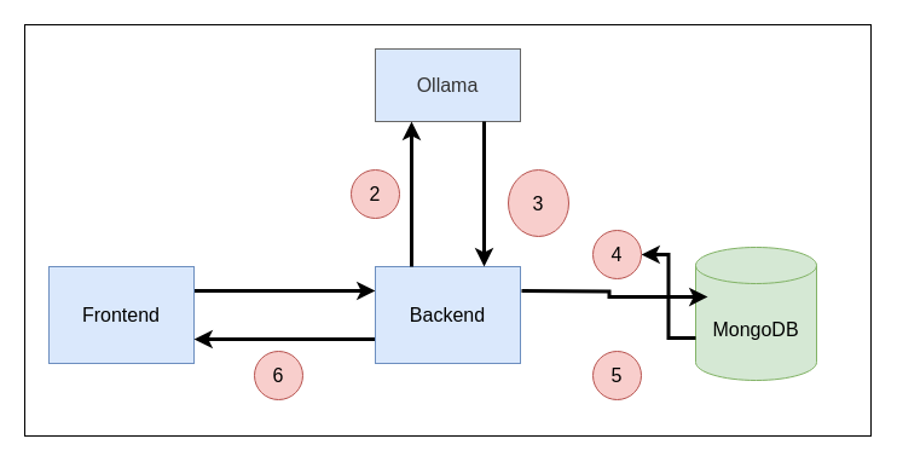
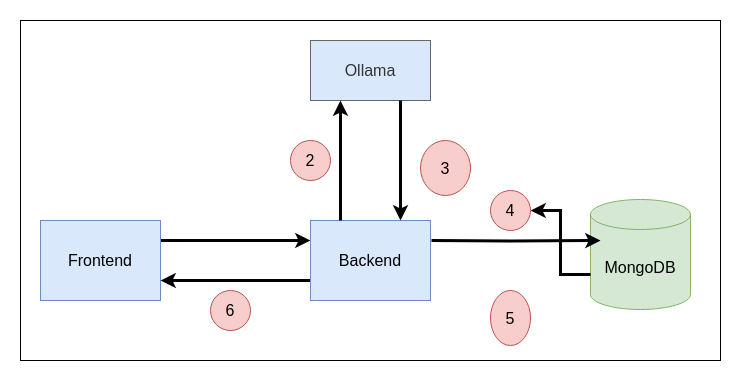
  <mxCell id="0" />
  <mxCell id="1" parent="0" />
  <mxCell id="2" value="" style="rounded=0;whiteSpace=wrap;html=1;" vertex="1" parent="1"><mxGeometry x="20" y="20" width="700" height="340" as="geometry" /></mxCell>
  <mxCell id="3" value="" style="edgeStyle=orthogonalEdgeStyle;rounded=0;orthogonalLoop=1;jettySize=auto;html=1;strokeWidth=3;exitX=1;exitY=0.25;exitDx=0;exitDy=0;entryX=0;entryY=0.25;entryDx=0;entryDy=0;" edge="1" parent="1" source="4" target="6"><mxGeometry relative="1" as="geometry" /></mxCell>
  <mxCell id="4" value="Frontend" style="rounded=0;whiteSpace=wrap;html=1;fontSize=16;fillColor=#dae8fc;strokeColor=#6c8ebf;" vertex="1" parent="1"><mxGeometry x="40" y="220" width="120" height="80" as="geometry" /></mxCell>
  <mxCell id="5" style="edgeStyle=orthogonalEdgeStyle;rounded=0;orthogonalLoop=1;jettySize=auto;html=1;entryX=1;entryY=0.75;entryDx=0;entryDy=0;exitX=0;exitY=0.75;exitDx=0;exitDy=0;strokeWidth=3;" edge="1" parent="1" source="6" target="4"><mxGeometry relative="1" as="geometry" /></mxCell>
  <mxCell id="6" value="Backend" style="rounded=0;whiteSpace=wrap;html=1;fontSize=16;fillColor=#dae8fc;strokeColor=#6c8ebf;" vertex="1" parent="1"><mxGeometry x="310" y="220" width="120" height="80" as="geometry" /></mxCell>
  <mxCell id="7" value="Ollama" style="rounded=0;whiteSpace=wrap;html=1;fontSize=16;fillColor=#dae8fc;fontColor=#333333;strokeColor=#666666;" vertex="1" parent="1"><mxGeometry x="310" y="40" width="120" height="60" as="geometry" /></mxCell>
- <mxCell id="8" value="MongoDB" style="shape=cylinder3;whiteSpace=wrap;html=1;boundedLbl=1;backgroundOutline=1;size=15;fontSize=16;fillColor=#d5e8d4;strokeColor=#82b366;" vertex="1" parent="1"><mxGeometry x="575" y="204" width="100" height="110" as="geometry" /></mxCell>
+ <mxCell id="8" value="MongoDB" style="shape=cylinder3;whiteSpace=wrap;html=1;boundedLbl=1;backgroundOutline=1;size=15;fontSize=16;fillColor=#d5e8d4;strokeColor=#82b366;" vertex="1" parent="1"><mxGeometry x="590" y="199" width="100" height="110" as="geometry" /></mxCell>
  <mxCell id="9" value="" style="edgeStyle=orthogonalEdgeStyle;rounded=0;orthogonalLoop=1;jettySize=auto;html=1;strokeWidth=3;entryX=0.25;entryY=1;entryDx=0;entryDy=0;exitX=0.25;exitY=0;exitDx=0;exitDy=0;" edge="1" parent="1" source="6" target="7"><mxGeometry relative="1" as="geometry"><mxPoint x="353" y="220" as="sourcePoint" /><mxPoint x="320" y="260" as="targetPoint" /></mxGeometry></mxCell>
  <mxCell id="10" value="" style="edgeStyle=orthogonalEdgeStyle;rounded=0;orthogonalLoop=1;jettySize=auto;html=1;strokeWidth=3;entryX=0.75;entryY=0;entryDx=0;entryDy=0;exitX=0.75;exitY=1;exitDx=0;exitDy=0;" edge="1" parent="1" source="7" target="6"><mxGeometry relative="1" as="geometry"><mxPoint x="363" y="230" as="sourcePoint" /><mxPoint x="363" y="106" as="targetPoint" /><Array as="points"><mxPoint x="400" y="220" /></Array></mxGeometry></mxCell>
  <mxCell id="11" style="edgeStyle=orthogonalEdgeStyle;rounded=0;orthogonalLoop=1;jettySize=auto;html=1;strokeWidth=3;exitX=0;exitY=0;exitDx=0;exitDy=75;exitPerimeter=0;" edge="1" parent="1" source="8" target="15"><mxGeometry relative="1" as="geometry"><mxPoint x="430" y="460" as="sourcePoint" /><mxPoint x="590" y="460" as="targetPoint" /></mxGeometry></mxCell>
  <mxCell id="12" value="2" style="ellipse;whiteSpace=wrap;html=1;aspect=fixed;fontSize=16;fillColor=#f8cecc;strokeColor=#b85450;" vertex="1" parent="1"><mxGeometry x="290" y="140" width="40" height="40" as="geometry" /></mxCell>
  <mxCell id="13" value="" style="edgeStyle=orthogonalEdgeStyle;rounded=0;orthogonalLoop=1;jettySize=auto;html=1;strokeWidth=3;exitX=1;exitY=0.25;exitDx=0;exitDy=0;entryX=0.1;entryY=0.373;entryDx=0;entryDy=0;entryPerimeter=0;" edge="1" parent="1" target="8"><mxGeometry relative="1" as="geometry"><mxPoint x="431" y="240" as="sourcePoint" /><mxPoint x="581" y="240" as="targetPoint" /></mxGeometry></mxCell>
  <mxCell id="14" value="3" style="ellipse;whiteSpace=wrap;html=1;aspect=fixed;fontSize=16;fillColor=#f8cecc;strokeColor=#b85450;" vertex="1" parent="1"><mxGeometry x="420" y="140" width="50" height="55" as="geometry" /></mxCell>
  <mxCell id="15" value="4" style="ellipse;whiteSpace=wrap;html=1;aspect=fixed;fontSize=16;fillColor=#f8cecc;strokeColor=#b85450;" vertex="1" parent="1"><mxGeometry x="490" y="190" width="40" height="40" as="geometry" /></mxCell>
- <mxCell id="16" value="5" style="ellipse;whiteSpace=wrap;html=1;aspect=fixed;fontSize=16;fillColor=#f8cecc;strokeColor=#b85450;" vertex="1" parent="1"><mxGeometry x="490" y="290" width="40" height="40" as="geometry" /></mxCell>
+ <mxCell id="16" value="5" style="ellipse;whiteSpace=wrap;html=1;aspect=fixed;fontSize=16;fillColor=#f8cecc;strokeColor=#b85450;" vertex="1" parent="1"><mxGeometry x="490" y="290" width="40" height="55" as="geometry" /></mxCell>
  <mxCell id="17" value="6" style="ellipse;whiteSpace=wrap;html=1;aspect=fixed;fontSize=16;fillColor=#f8cecc;strokeColor=#b85450;" vertex="1" parent="1"><mxGeometry x="210" y="290" width="40" height="40" as="geometry" /></mxCell>
